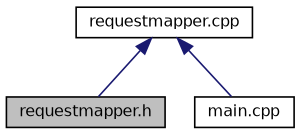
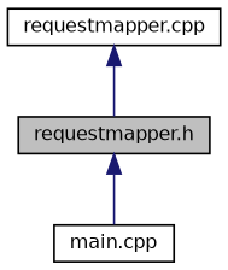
  digraph {
    node [color=black fillcolor=white fontname=Helvetica fontsize=10 shape=record style=filled]
    edge [color=midnightblue dir=back fontname=Helvetica fontsize=10 labelfontname=Helvetica labelfontsize=10 style=solid]
    n1 [fillcolor=grey75 fontcolor=black height=0.2 label="requestmapper.h" width=0.4]
    n2 [height=0.2 label="main.cpp" width=0.4]
    n3 [height=0.2 label="requestmapper.cpp" width=0.4]
-   n3 -> n2
+   n1 -> n2
    n3 -> n1
  }
